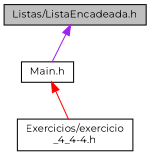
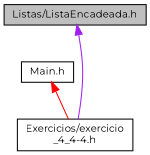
  digraph {
    fontname=Montserrat
    node [color=black fillcolor=white fontname=Montserrat fontsize=10 shape=record style=filled]
    edge [dir=back fontname=Montserrat fontsize=10 labelfontname=Helvetica labelfontsize=10 style=solid]
    n1 [fillcolor=grey75 fontcolor=black height=0.2 label="Listas/ListaEncadeada.h" width=0.4]
    n2 [height=0.2 label="Main.h" width=0.4]
    n3 [height=0.2 label="Exercicios/exercicio\l_4_4-4.h" width=0.4]
-   n1 -> n2 [color=purple]
+   n1 -> n3 [color=purple]
    n2 -> n3 [color=red]
  }
